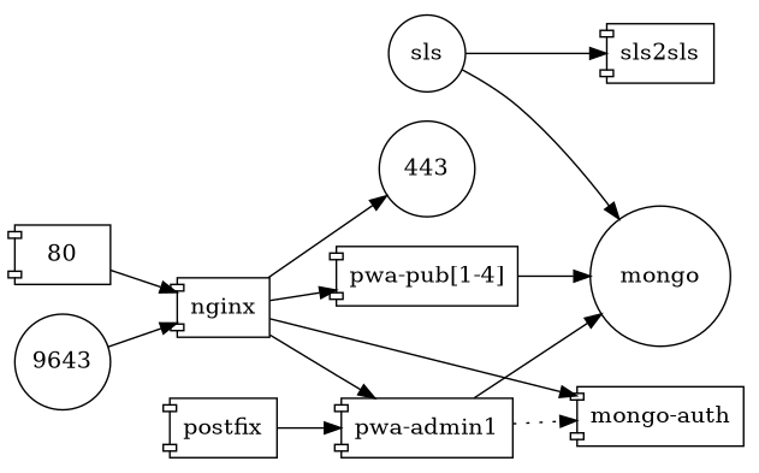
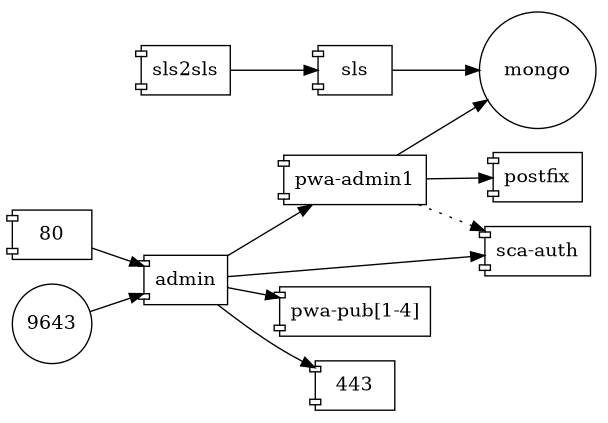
  digraph {
    bgcolor="#ffffff"
    rankdir=LR
    node [shape=component]
    mongo [shape=circle]
-   sls [shape=circle]
+   sls
    n3 [label=sls2sls]
    "pwa-admin1"
    postfix
-   "sca-auth" [label="mongo-auth"]
+   "sca-auth"
    n7 [label="pwa-pub[1-4]"]
-   nginx
-   443 [shape=circle width=0.8]
+   nginx [label=admin]
+   443 [width=0.8]
    80 [width=0.8]
    n11 [label=9643 shape=circle width=0.8]
    sls -> mongo
-   sls -> n3
+   n3 -> sls
    "pwa-admin1" -> mongo
-   postfix -> "pwa-admin1"
+   "pwa-admin1" -> postfix
    "pwa-admin1" -> "sca-auth" [style=dotted]
-   n7 -> mongo
    nginx -> "pwa-admin1"
    nginx -> "sca-auth"
    nginx -> n7
    nginx -> 443
    80 -> nginx
    n11 -> nginx
  }
